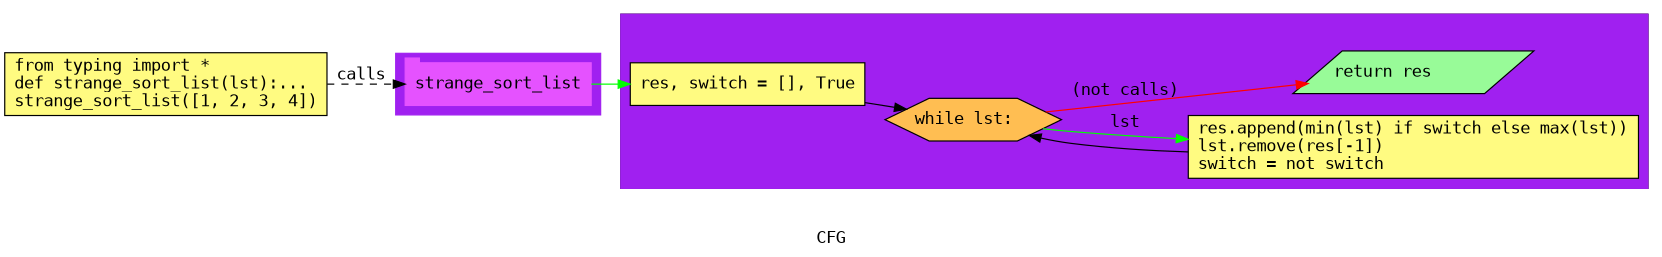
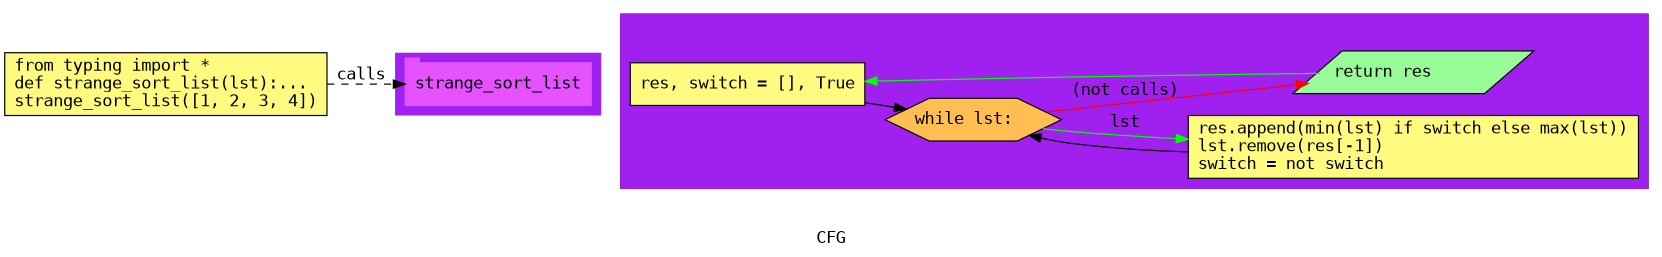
  digraph {
    compound=True
    fontname="DejaVu Sans Mono"
    label=CFG
    pack=False
    rankdir=LR
    ranksep=0.02
    node [fontname="DejaVu Sans Mono" shape=rectangle style="filled,solid" fillcolor="#FFFB81"]
    edge [color=green fontname="DejaVu Sans Mono"]
    n1 [color="#E552FF" height=0.5 label=strange_sort_list linenum="[10]" shape=tab style=filled width=2.1806 fillcolor=""]
    n2 [height=0.5 label="res, switch = [], True\l" linenum="[3]" width=2.75]
    n3 [fillcolor="#FFBE52" height=0.5 label="while lst:\l" linenum="[4]" shape=hexagon width=2.0638]
    n4 [height=0.73611 label="res.append(min(lst) if switch else max(lst))\llst.remove(res[-1])\lswitch = not switch\l" linenum="[5, 6, 7]" width=5.2778]
    n5 [fillcolor="#98fb98" height=0.5 label="return res\l" linenum="[8]" shape=parallelogram width=2.6206]
    n6 [height=0.73611 label="from typing import *\ldef strange_sort_list(lst):...\lstrange_sort_list([1, 2, 3, 4])\l" linenum="[1]" width=3.7778]
    subgraph cluster_1 {
      color=purple
      compound=true
      label=""
      shape=tab
      style=filled
      n1
    }
    subgraph cluster_2 {
      label=strange_sort_list
      n2
      n3
      n4
      n5
      subgraph cluster_3 {
        color=purple
        compound=true
        label=""
        shape=tab
        style=filled
      }
    }
-   n1 -> n2
+   n5 -> n2
    n2 -> n3 [color=black]
    n3 -> n4 [label=lst]
    n3 -> n5 [color=red label="(not calls)"]
    n4 -> n3 [color=black]
    n6 -> n1 [label=calls style=dashed color=""]
  }
